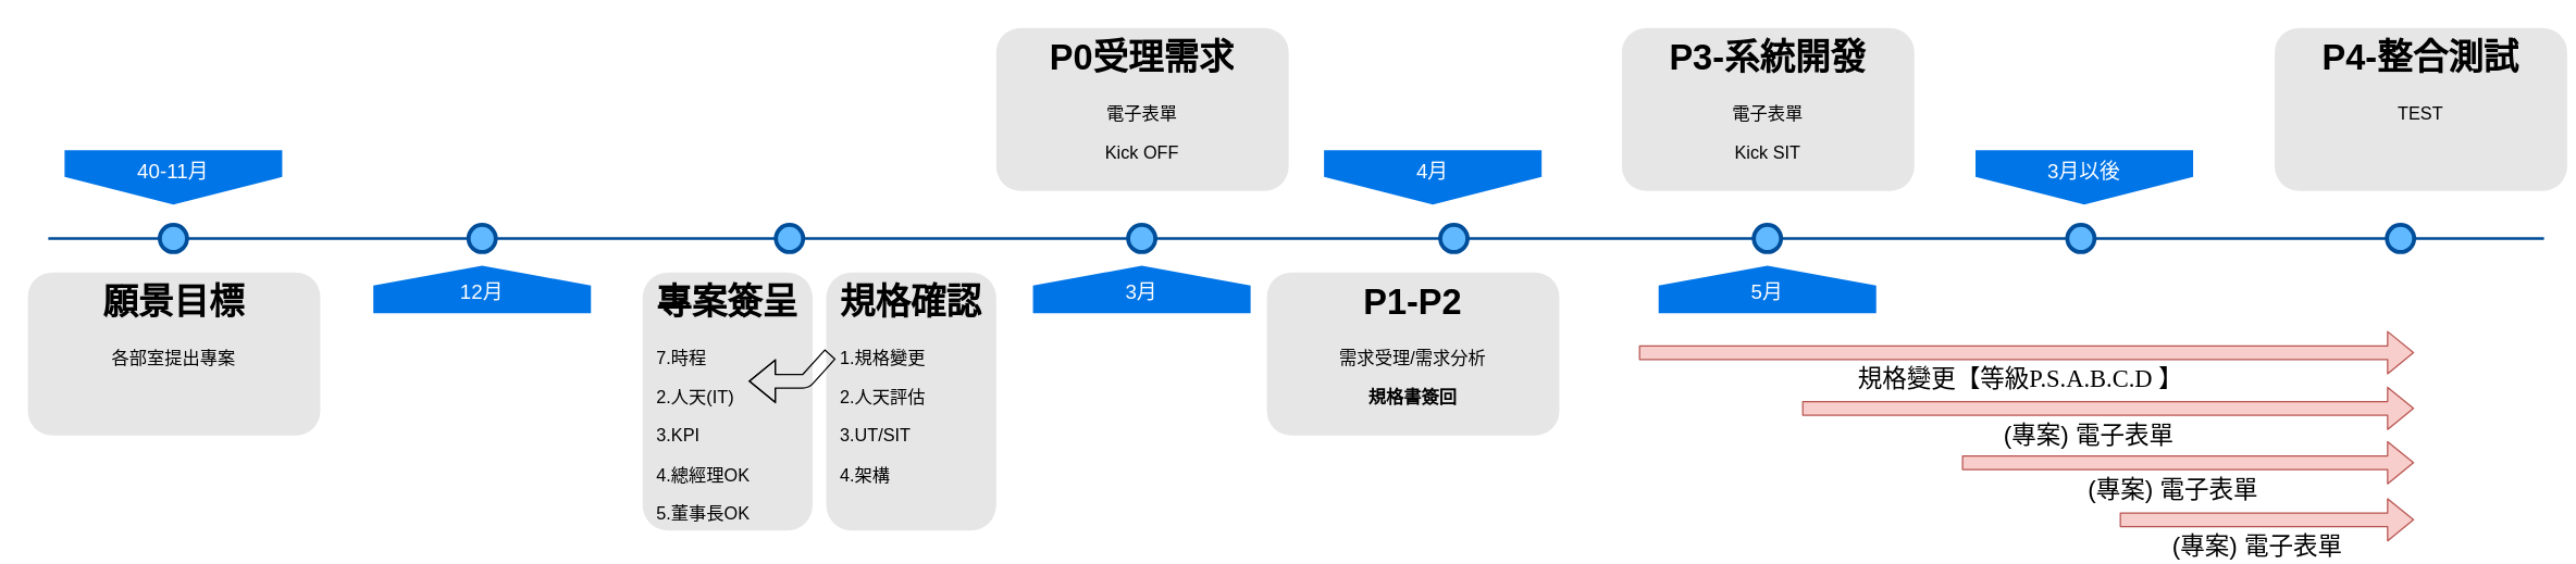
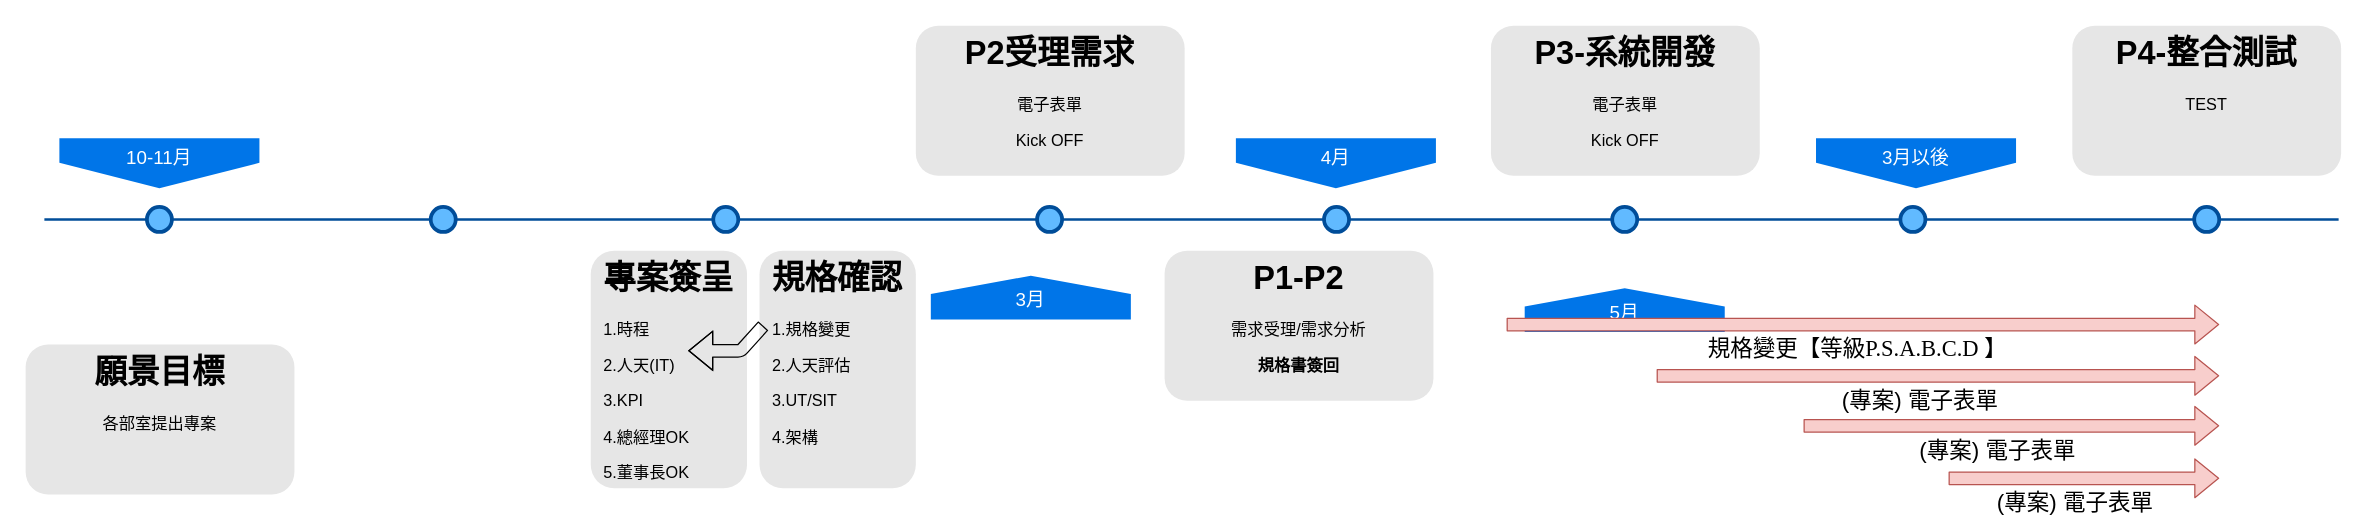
  <mxCell id="0" />
  <mxCell id="1" parent="0" />
  <mxCell id="2" value="" style="line;strokeWidth=2;html=1;fillColor=none;fontSize=28;fontColor=#004D99;strokeColor=#004D99;" parent="1" vertex="1"><mxGeometry x="35" y="170" width="1835" height="10" as="geometry" /></mxCell>
- <mxCell id="3" value="40-11月" style="shape=offPageConnector;whiteSpace=wrap;html=1;fillColor=#0075E8;fontSize=15;fontColor=#FFFFFF;size=0.509;verticalAlign=top;strokeColor=none;" parent="1" vertex="1"><mxGeometry x="47" y="110" width="160" height="40" as="geometry" /></mxCell>
- <mxCell id="4" value="&lt;span&gt;12月&lt;/span&gt;" style="shape=offPageConnector;whiteSpace=wrap;html=1;fillColor=#0075E8;fontSize=15;fontColor=#FFFFFF;size=0.418;flipV=1;verticalAlign=bottom;strokeColor=none;spacingBottom=4;" parent="1" vertex="1"><mxGeometry x="274" y="195" width="160" height="35" as="geometry" /></mxCell>
- <mxCell id="5" value="3月" style="shape=offPageConnector;whiteSpace=wrap;html=1;fillColor=#0075E8;fontSize=15;fontColor=#FFFFFF;size=0.418;flipV=1;verticalAlign=bottom;strokeColor=none;spacingBottom=4;" parent="1" vertex="1"><mxGeometry x="759" y="195" width="160" height="35" as="geometry" /></mxCell>
+ <mxCell id="3" value="10-11月" style="shape=offPageConnector;whiteSpace=wrap;html=1;fillColor=#0075E8;fontSize=15;fontColor=#FFFFFF;size=0.509;verticalAlign=top;strokeColor=none;" parent="1" vertex="1"><mxGeometry x="47" y="110" width="160" height="40" as="geometry" /></mxCell>
+ <mxCell id="5" value="3月" style="shape=offPageConnector;whiteSpace=wrap;html=1;fillColor=#0075E8;fontSize=15;fontColor=#FFFFFF;size=0.418;flipV=1;verticalAlign=bottom;strokeColor=none;spacingBottom=4;" parent="1" vertex="1"><mxGeometry x="744" y="220" width="160" height="35" as="geometry" /></mxCell>
  <mxCell id="6" value="" style="ellipse;whiteSpace=wrap;html=1;fillColor=#61BAFF;fontSize=28;fontColor=#004D99;strokeWidth=3;strokeColor=#004D99;" parent="1" vertex="1"><mxGeometry x="117" y="165" width="20" height="20" as="geometry" /></mxCell>
  <mxCell id="7" value="" style="ellipse;whiteSpace=wrap;html=1;fillColor=#61BAFF;fontSize=28;fontColor=#004D99;strokeWidth=3;strokeColor=#004D99;" parent="1" vertex="1"><mxGeometry x="344" y="165" width="20" height="20" as="geometry" /></mxCell>
  <mxCell id="8" value="" style="ellipse;whiteSpace=wrap;html=1;fillColor=#61BAFF;fontSize=28;fontColor=#004D99;strokeWidth=3;strokeColor=#004D99;" parent="1" vertex="1"><mxGeometry x="570" y="165" width="20" height="20" as="geometry" /></mxCell>
  <mxCell id="9" value="" style="ellipse;whiteSpace=wrap;html=1;fillColor=#61BAFF;fontSize=28;fontColor=#004D99;strokeWidth=3;strokeColor=#004D99;" parent="1" vertex="1"><mxGeometry x="829" y="165" width="20" height="20" as="geometry" /></mxCell>
- <mxCell id="10" value="&lt;h1&gt;願景目標&lt;/h1&gt;&lt;p&gt;各部室提出專案&lt;/p&gt;" style="text;html=1;spacing=5;spacingTop=-20;whiteSpace=wrap;overflow=hidden;strokeColor=none;strokeWidth=3;fillColor=#E6E6E6;fontSize=13;fontColor=#000000;align=center;rounded=1;" parent="1" vertex="1"><mxGeometry y="200" width="215" height="120" as="geometry" x="20" /></mxCell>
- <mxCell id="11" value="&lt;h1&gt;專案簽呈&lt;/h1&gt;&lt;p style=&quot;text-align: left&quot;&gt;7.時程&lt;/p&gt;&lt;p style=&quot;text-align: left&quot;&gt;2.人天(IT)&lt;/p&gt;&lt;p style=&quot;text-align: left&quot;&gt;3.KPI&lt;/p&gt;&lt;p style=&quot;text-align: left&quot;&gt;4.總經理OK&lt;/p&gt;&lt;p style=&quot;text-align: left&quot;&gt;5.董事長OK&lt;/p&gt;&lt;p&gt;&lt;br&gt;&lt;/p&gt;" style="text;html=1;spacing=5;spacingTop=-20;whiteSpace=wrap;overflow=hidden;strokeColor=none;strokeWidth=3;fillColor=#E6E6E6;fontSize=13;fontColor=#000000;align=center;rounded=1;" parent="1" vertex="1"><mxGeometry x="472" y="200" width="125" height="190" as="geometry" /></mxCell>
- <mxCell id="12" value="&lt;h1&gt;P0受理需求&lt;/h1&gt;&lt;p&gt;電子表單&lt;/p&gt;&lt;p&gt;Kick OFF&lt;/p&gt;" style="text;html=1;spacing=5;spacingTop=-20;whiteSpace=wrap;overflow=hidden;strokeColor=none;strokeWidth=3;fillColor=#E6E6E6;fontSize=13;fontColor=#000000;align=center;rounded=1;" parent="1" vertex="1"><mxGeometry x="732" y="20" width="215" height="120" as="geometry" /></mxCell>
+ <mxCell id="10" value="&lt;h1&gt;願景目標&lt;/h1&gt;&lt;p&gt;各部室提出專案&lt;/p&gt;" style="text;html=1;spacing=5;spacingTop=-20;whiteSpace=wrap;overflow=hidden;strokeColor=none;strokeWidth=3;fillColor=#E6E6E6;fontSize=13;fontColor=#000000;align=center;rounded=1;" parent="1" vertex="1"><mxGeometry x="20" y="275" width="215" height="120" as="geometry" /></mxCell>
+ <mxCell id="11" value="&lt;h1&gt;專案簽呈&lt;/h1&gt;&lt;p style=&quot;text-align: left&quot;&gt;1.時程&lt;/p&gt;&lt;p style=&quot;text-align: left&quot;&gt;2.人天(IT)&lt;/p&gt;&lt;p style=&quot;text-align: left&quot;&gt;3.KPI&lt;/p&gt;&lt;p style=&quot;text-align: left&quot;&gt;4.總經理OK&lt;/p&gt;&lt;p style=&quot;text-align: left&quot;&gt;5.董事長OK&lt;/p&gt;&lt;p&gt;&lt;br&gt;&lt;/p&gt;" style="text;html=1;spacing=5;spacingTop=-20;whiteSpace=wrap;overflow=hidden;strokeColor=none;strokeWidth=3;fillColor=#E6E6E6;fontSize=13;fontColor=#000000;align=center;rounded=1;" parent="1" vertex="1"><mxGeometry x="472" y="200" width="125" height="190" as="geometry" /></mxCell>
+ <mxCell id="12" value="&lt;h1&gt;P2受理需求&lt;/h1&gt;&lt;p&gt;電子表單&lt;/p&gt;&lt;p&gt;Kick OFF&lt;/p&gt;" style="text;html=1;spacing=5;spacingTop=-20;whiteSpace=wrap;overflow=hidden;strokeColor=none;strokeWidth=3;fillColor=#E6E6E6;fontSize=13;fontColor=#000000;align=center;rounded=1;" parent="1" vertex="1"><mxGeometry x="732" y="20" width="215" height="120" as="geometry" /></mxCell>
  <mxCell id="13" value="&lt;h1&gt;規格確認&lt;/h1&gt;&lt;p style=&quot;text-align: left&quot;&gt;1.規格變更&lt;/p&gt;&lt;p style=&quot;text-align: left&quot;&gt;2.人天評估&lt;/p&gt;&lt;p style=&quot;text-align: left&quot;&gt;3.&lt;span&gt;UT/SIT&lt;/span&gt;&lt;/p&gt;&lt;p style=&quot;text-align: left&quot;&gt;4.架構&lt;/p&gt;&lt;p&gt;&lt;br&gt;&lt;/p&gt;" style="text;html=1;spacing=5;spacingTop=-20;whiteSpace=wrap;overflow=hidden;strokeColor=none;strokeWidth=3;fillColor=#E6E6E6;fontSize=13;fontColor=#000000;align=center;rounded=1;" vertex="1" parent="1"><mxGeometry x="607" y="200" width="125" height="190" as="geometry" /></mxCell>
  <mxCell id="14" value="" style="shape=flexArrow;endArrow=classic;html=1;" edge="1" parent="1"><mxGeometry width="50" height="50" relative="1" as="geometry"><mxPoint x="610" y="260" as="sourcePoint" /><mxPoint x="550" y="280" as="targetPoint" /><Array as="points"><mxPoint x="592" y="280" /></Array></mxGeometry></mxCell>
  <mxCell id="15" value="" style="ellipse;whiteSpace=wrap;html=1;fillColor=#61BAFF;fontSize=28;fontColor=#004D99;strokeWidth=3;strokeColor=#004D99;" vertex="1" parent="1"><mxGeometry x="1058.5" y="165" width="20" height="20" as="geometry" /></mxCell>
- <mxCell id="16" value="4月" style="shape=offPageConnector;whiteSpace=wrap;html=1;fillColor=#0075E8;fontSize=15;fontColor=#FFFFFF;size=0.509;verticalAlign=top;strokeColor=none;" vertex="1" parent="1"><mxGeometry x="973" y="110" width="160" height="40" as="geometry" /></mxCell>
+ <mxCell id="16" value="4月" style="shape=offPageConnector;whiteSpace=wrap;html=1;fillColor=#0075E8;fontSize=15;fontColor=#FFFFFF;size=0.509;verticalAlign=top;strokeColor=none;" vertex="1" parent="1"><mxGeometry x="988" y="110" width="160" height="40" as="geometry" /></mxCell>
  <mxCell id="17" value="&lt;h1&gt;P1-P2&lt;/h1&gt;&lt;p&gt;需求受理/需求分析&lt;/p&gt;&lt;p&gt;&lt;b&gt;規格書簽回&lt;/b&gt;&lt;/p&gt;" style="text;html=1;spacing=5;spacingTop=-20;whiteSpace=wrap;overflow=hidden;strokeColor=none;strokeWidth=3;fillColor=#E6E6E6;fontSize=13;fontColor=#000000;align=center;rounded=1;" vertex="1" parent="1"><mxGeometry x="931" y="200" width="215" height="120" as="geometry" /></mxCell>
- <mxCell id="18" value="5月" style="shape=offPageConnector;whiteSpace=wrap;html=1;fillColor=#0075E8;fontSize=15;fontColor=#FFFFFF;size=0.418;flipV=1;verticalAlign=bottom;strokeColor=none;spacingBottom=4;" vertex="1" parent="1"><mxGeometry x="1219" y="195" width="160" height="35" as="geometry" /></mxCell>
+ <mxCell id="18" value="5月" style="shape=offPageConnector;whiteSpace=wrap;html=1;fillColor=#0075E8;fontSize=15;fontColor=#FFFFFF;size=0.418;flipV=1;verticalAlign=bottom;strokeColor=none;spacingBottom=4;" vertex="1" parent="1"><mxGeometry x="1219" y="230" width="160" height="35" as="geometry" /></mxCell>
  <mxCell id="19" value="" style="ellipse;whiteSpace=wrap;html=1;fillColor=#61BAFF;fontSize=28;fontColor=#004D99;strokeWidth=3;strokeColor=#004D99;" vertex="1" parent="1"><mxGeometry x="1289" y="165" width="20" height="20" as="geometry" /></mxCell>
- <mxCell id="20" value="&lt;h1&gt;P3-系統開發&lt;/h1&gt;&lt;p&gt;電子表單&lt;/p&gt;&lt;p&gt;Kick SIT&lt;/p&gt;" style="text;html=1;spacing=5;spacingTop=-20;whiteSpace=wrap;overflow=hidden;strokeColor=none;strokeWidth=3;fillColor=#E6E6E6;fontSize=13;fontColor=#000000;align=center;rounded=1;" vertex="1" parent="1"><mxGeometry x="1192" y="20" width="215" height="120" as="geometry" /></mxCell>
+ <mxCell id="20" value="&lt;h1&gt;P3-系統開發&lt;/h1&gt;&lt;p&gt;電子表單&lt;/p&gt;&lt;p&gt;Kick OFF&lt;/p&gt;" style="text;html=1;spacing=5;spacingTop=-20;whiteSpace=wrap;overflow=hidden;strokeColor=none;strokeWidth=3;fillColor=#E6E6E6;fontSize=13;fontColor=#000000;align=center;rounded=1;" vertex="1" parent="1"><mxGeometry x="1192" y="20" width="215" height="120" as="geometry" /></mxCell>
  <mxCell id="21" value="" style="ellipse;whiteSpace=wrap;html=1;fillColor=#61BAFF;fontSize=28;fontColor=#004D99;strokeWidth=3;strokeColor=#004D99;" vertex="1" parent="1"><mxGeometry x="1519.5" y="165" width="20" height="20" as="geometry" /></mxCell>
- <mxCell id="22" value="&lt;h1&gt;P4-整合測試&lt;/h1&gt;&lt;p&gt;TEST&lt;/p&gt;" style="text;html=1;spacing=5;spacingTop=-20;whiteSpace=wrap;overflow=hidden;strokeColor=none;strokeWidth=3;fillColor=#E6E6E6;fontSize=13;fontColor=#000000;align=center;rounded=1;" vertex="1" parent="1"><mxGeometry x="1672" y="20" width="215" height="120" as="geometry" /></mxCell>
+ <mxCell id="22" value="&lt;h1&gt;P4-整合測試&lt;/h1&gt;&lt;p&gt;TEST&lt;/p&gt;" style="text;html=1;spacing=5;spacingTop=-20;whiteSpace=wrap;overflow=hidden;strokeColor=none;strokeWidth=3;fillColor=#E6E6E6;fontSize=13;fontColor=#000000;align=center;rounded=1;" vertex="1" parent="1"><mxGeometry x="1657" y="20" width="215" height="120" as="geometry" /></mxCell>
  <mxCell id="23" value="3月以後" style="shape=offPageConnector;whiteSpace=wrap;html=1;fillColor=#0075E8;fontSize=15;fontColor=#FFFFFF;size=0.509;verticalAlign=top;strokeColor=none;" vertex="1" parent="1"><mxGeometry x="1452" y="110" width="160" height="40" as="geometry" /></mxCell>
  <mxCell id="24" value="規格變更【等級P.S.A.B.C.D 】&lt;br style=&quot;font-size: 18px&quot;&gt;" style="shape=flexArrow;endArrow=classic;html=1;fillColor=#f8cecc;strokeColor=#b85450;fontFamily=Comic Sans MS;fontSize=18;" edge="1" parent="1"><mxGeometry x="-0.018" y="-20" width="50" height="50" relative="1" as="geometry"><mxPoint x="1204.5" y="259" as="sourcePoint" /><mxPoint x="1774.5" y="259" as="targetPoint" /><mxPoint as="offset" /></mxGeometry></mxCell>
  <mxCell id="25" value="(專案) 電子表單" style="shape=flexArrow;endArrow=classic;html=1;fillColor=#f8cecc;strokeColor=#b85450;startArrow=none;startFill=0;fontSize=18;labelBackgroundColor=#ffffff;" edge="1" parent="1"><mxGeometry x="-0.067" y="-20" width="50" height="50" relative="1" as="geometry"><mxPoint x="1324.5" y="300" as="sourcePoint" /><mxPoint x="1774.5" y="300" as="targetPoint" /><mxPoint as="offset" /></mxGeometry></mxCell>
  <mxCell id="26" value="" style="ellipse;whiteSpace=wrap;html=1;fillColor=#61BAFF;fontSize=28;fontColor=#004D99;strokeWidth=3;strokeColor=#004D99;" vertex="1" parent="1"><mxGeometry x="1754.5" y="165" width="20" height="20" as="geometry" /></mxCell>
  <mxCell id="27" value="(專案) 電子表單" style="shape=flexArrow;endArrow=classic;html=1;fillColor=#f8cecc;strokeColor=#b85450;startArrow=none;startFill=0;fontSize=18;labelBackgroundColor=#ffffff;" edge="1" parent="1"><mxGeometry x="-0.067" y="-20" width="50" height="50" relative="1" as="geometry"><mxPoint x="1442" y="340" as="sourcePoint" /><mxPoint x="1774.5" y="340" as="targetPoint" /><mxPoint as="offset" /></mxGeometry></mxCell>
  <mxCell id="28" value="(專案) 電子表單" style="shape=flexArrow;endArrow=classic;html=1;fillColor=#f8cecc;strokeColor=#b85450;startArrow=none;startFill=0;fontSize=18;labelBackgroundColor=#ffffff;" edge="1" parent="1"><mxGeometry x="-0.067" y="-20" width="50" height="50" relative="1" as="geometry"><mxPoint x="1558" y="382" as="sourcePoint" /><mxPoint x="1774.5" y="382" as="targetPoint" /><mxPoint as="offset" /></mxGeometry></mxCell>
